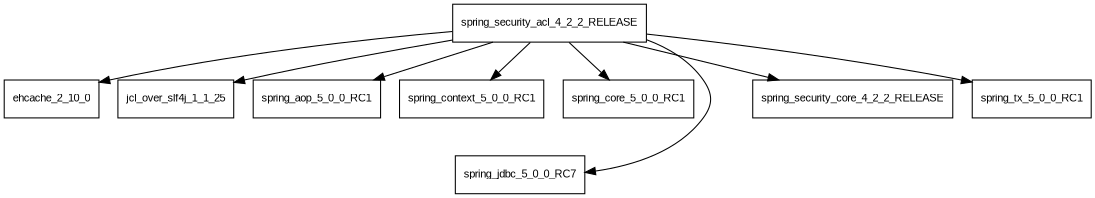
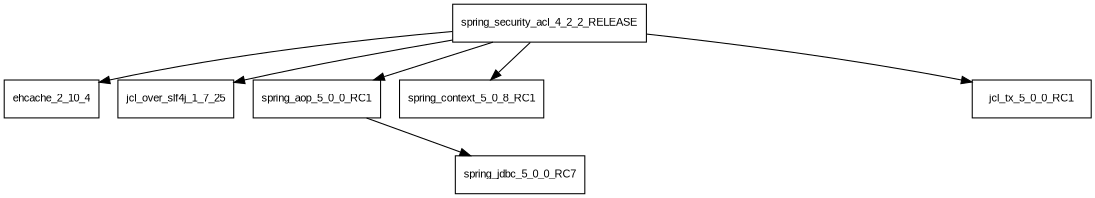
  digraph {
    fontname="Liberation Sans"
    node [fontname="Liberation Sans" fontsize=10.0 shape=box]
    edge [fontname="Liberation Sans"]
    spring_security_acl_4_2_2_RELEASE
-   ehcache_2_10_4 [label=ehcache_2_10_0]
-   jcl_over_slf4j_1_7_25 [label=jcl_over_slf4j_1_1_25]
+   ehcache_2_10_4
+   jcl_over_slf4j_1_7_25
    spring_aop_5_0_0_RC1
-   spring_context_5_0_0_RC1
-   spring_core_5_0_0_RC1
+   spring_context_5_0_0_RC1 [label=spring_context_5_0_8_RC1]
    n7 [label=spring_jdbc_5_0_0_RC7]
-   spring_security_core_4_2_2_RELEASE
-   spring_tx_5_0_0_RC1
+   spring_tx_5_0_0_RC1 [label=jcl_tx_5_0_0_RC1]
    spring_security_acl_4_2_2_RELEASE -> ehcache_2_10_4
    spring_security_acl_4_2_2_RELEASE -> jcl_over_slf4j_1_7_25
    spring_security_acl_4_2_2_RELEASE -> spring_aop_5_0_0_RC1
    spring_security_acl_4_2_2_RELEASE -> spring_context_5_0_0_RC1
-   spring_security_acl_4_2_2_RELEASE -> spring_core_5_0_0_RC1
-   spring_security_acl_4_2_2_RELEASE -> n7
-   spring_security_acl_4_2_2_RELEASE -> spring_security_core_4_2_2_RELEASE
+   spring_aop_5_0_0_RC1 -> n7
    spring_security_acl_4_2_2_RELEASE -> spring_tx_5_0_0_RC1
  }
